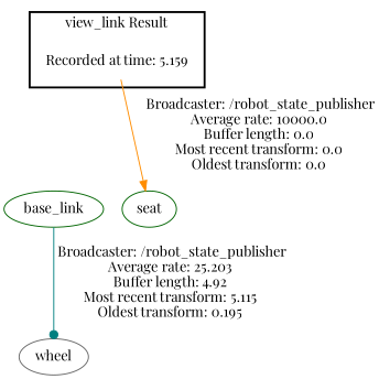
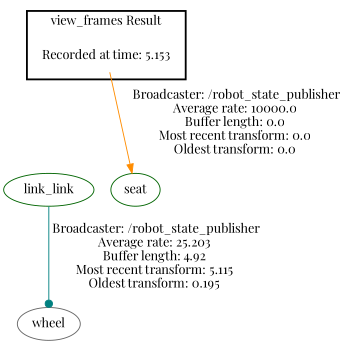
  digraph {
    fontname="Playfair Display"
    node [color=darkgreen fontname="Playfair Display"]
    edge [fontname="Playfair Display"]
-   "Recorded at time: 5.159" [shape=plaintext]
-   base_link
+   "Recorded at time: 5.159" [shape=plaintext label="Recorded at time: 5.153"]
+   base_link [label=link_link]
    seat
    wheel [color=gray40]
    subgraph cluster_1 {
      color=black
-     label="view_link Result"
+     label="view_frames Result"
      style=bold
      "Recorded at time: 5.159"
    }
    "Recorded at time: 5.159" -> base_link [style=invis]
    "Recorded at time: 5.159" -> seat [arrowhead=normal color=darkorange label=" Broadcaster: /robot_state_publisher\nAverage rate: 10000.0\nBuffer length: 0.0\nMost recent transform: 0.0\nOldest transform: 0.0\n"]
    base_link -> wheel [arrowhead=dot color=teal label=" Broadcaster: /robot_state_publisher\nAverage rate: 25.203\nBuffer length: 4.92\nMost recent transform: 5.115\nOldest transform: 0.195\n"]
  }
